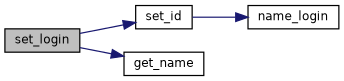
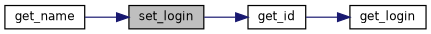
  digraph {
    rankdir=LR
    node [color=black fillcolor=white fontname=Helvetica fontsize=10 shape=record style=filled]
    edge [color=midnightblue fontname=Helvetica fontsize=10 labelfontname=Helvetica labelfontsize=10 style=solid]
    n1 [fillcolor=grey75 fontcolor=black height=0.2 label=set_login width=0.4]
-   n2 [height=0.2 label=set_id width=0.4]
+   n2 [height=0.2 label=get_id width=0.4]
    n3 [height=0.2 label=get_name width=0.4]
-   n4 [height=0.2 label=name_login width=0.4]
+   n4 [height=0.2 label=get_login width=0.4]
    n1 -> n2
-   n1 -> n3
+   n3 -> n1
    n2 -> n4
  }
